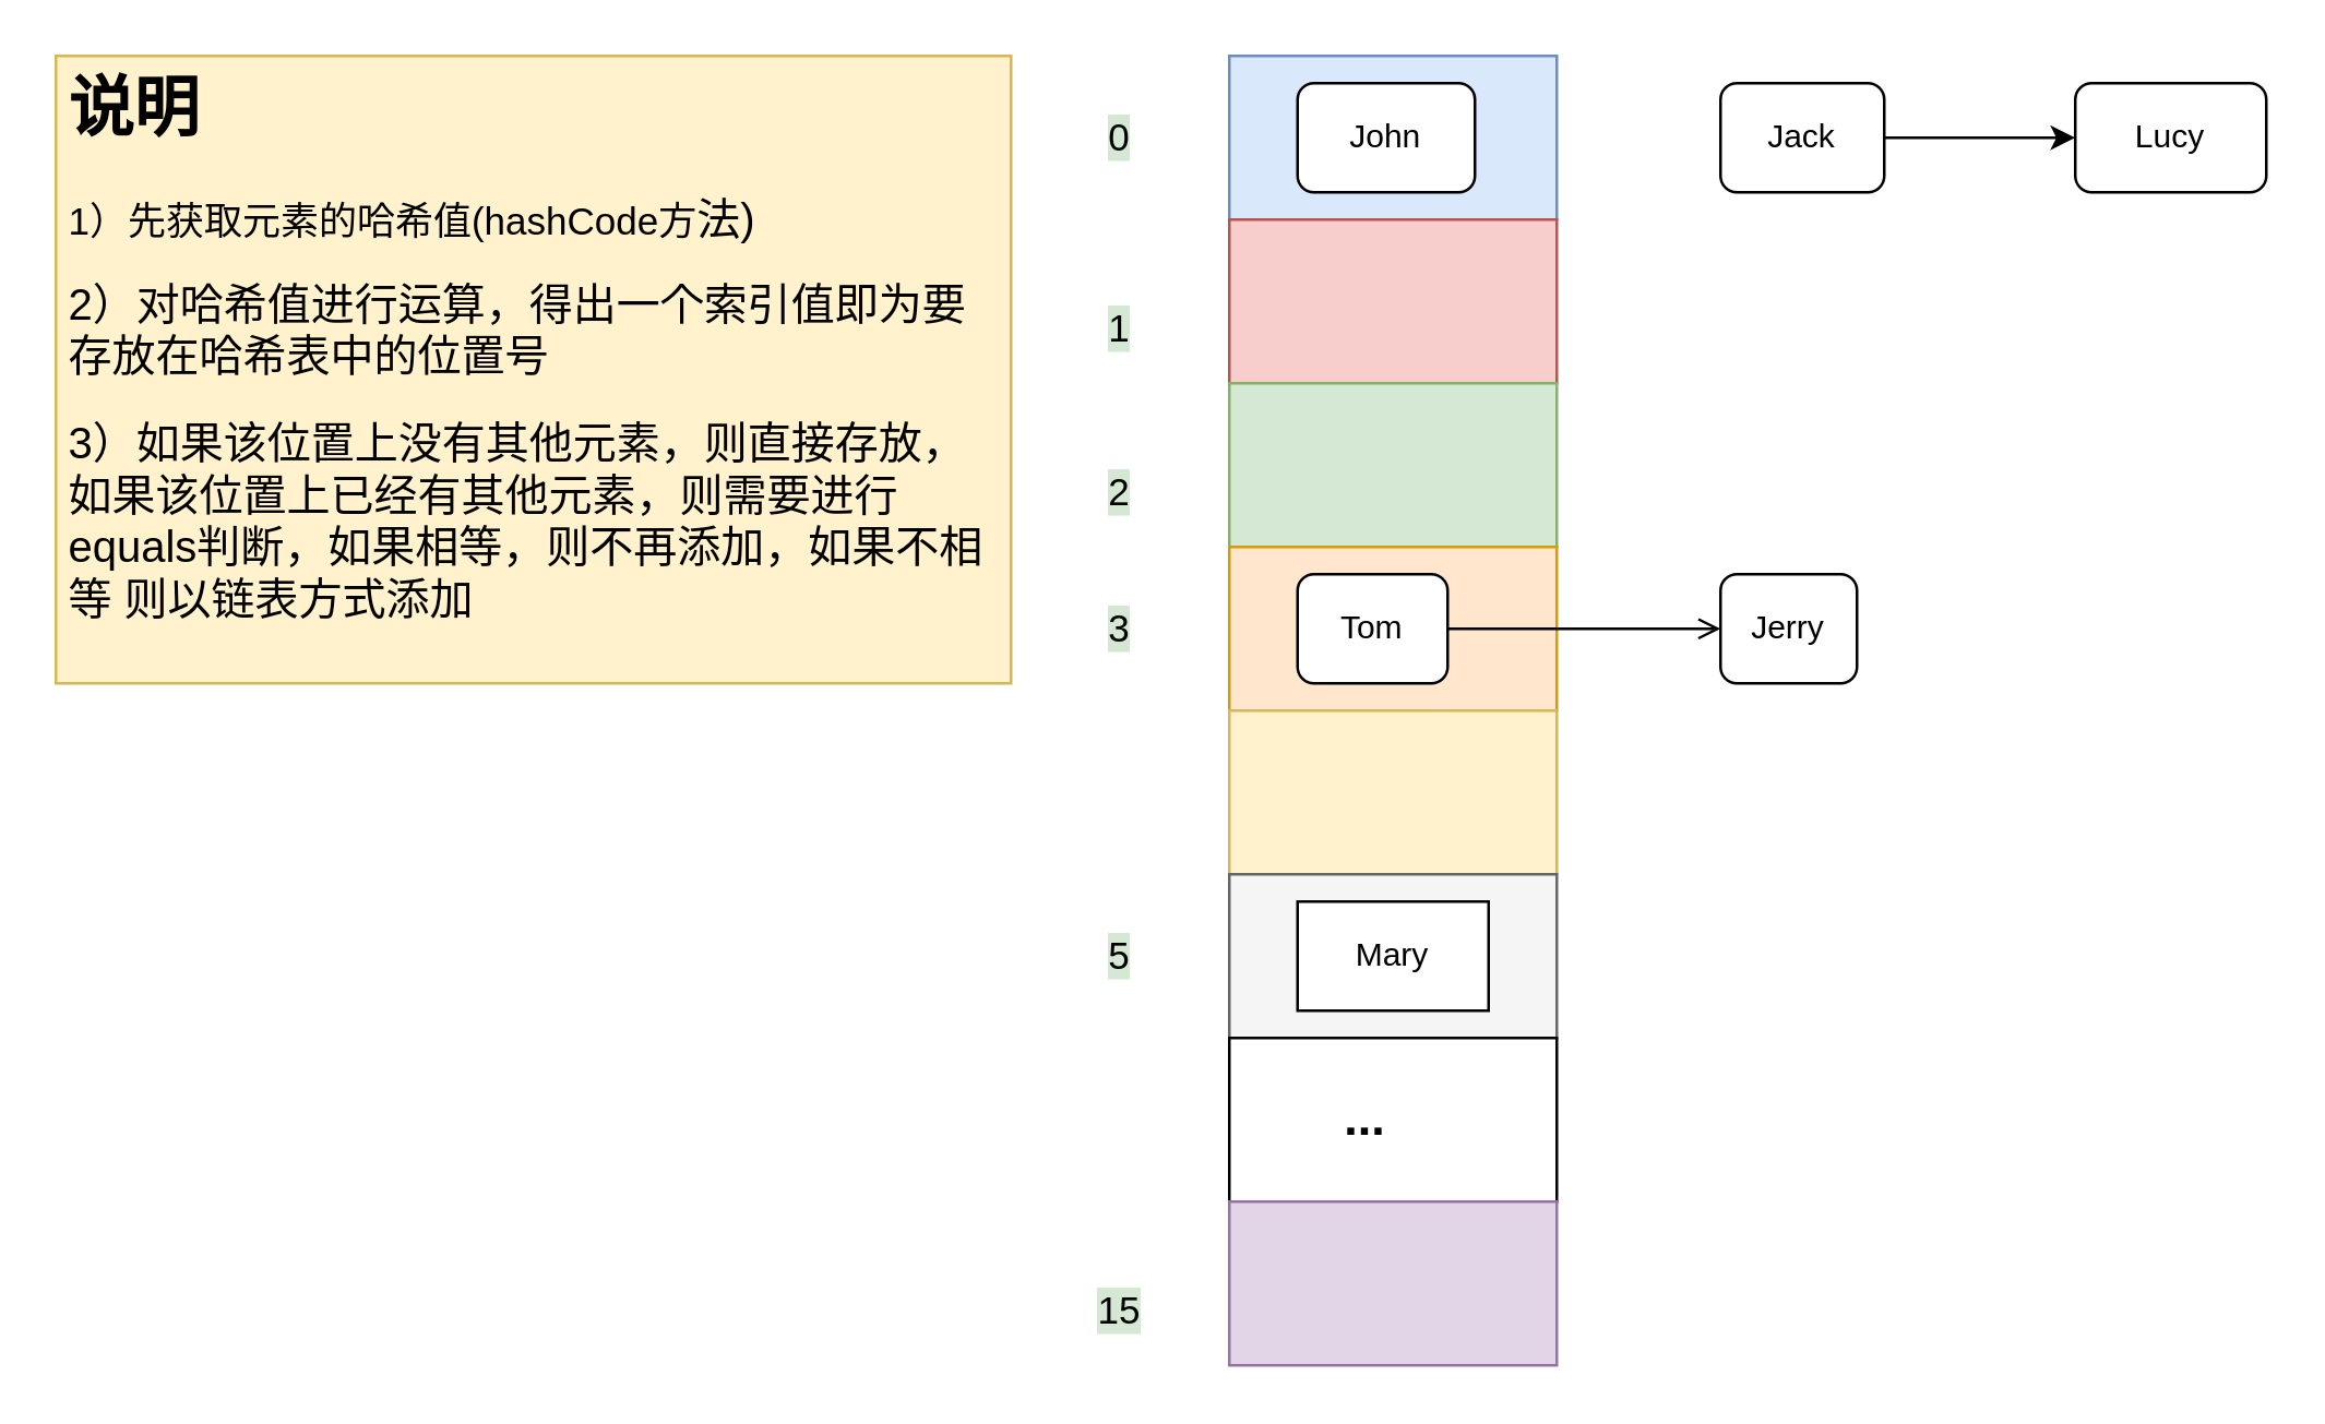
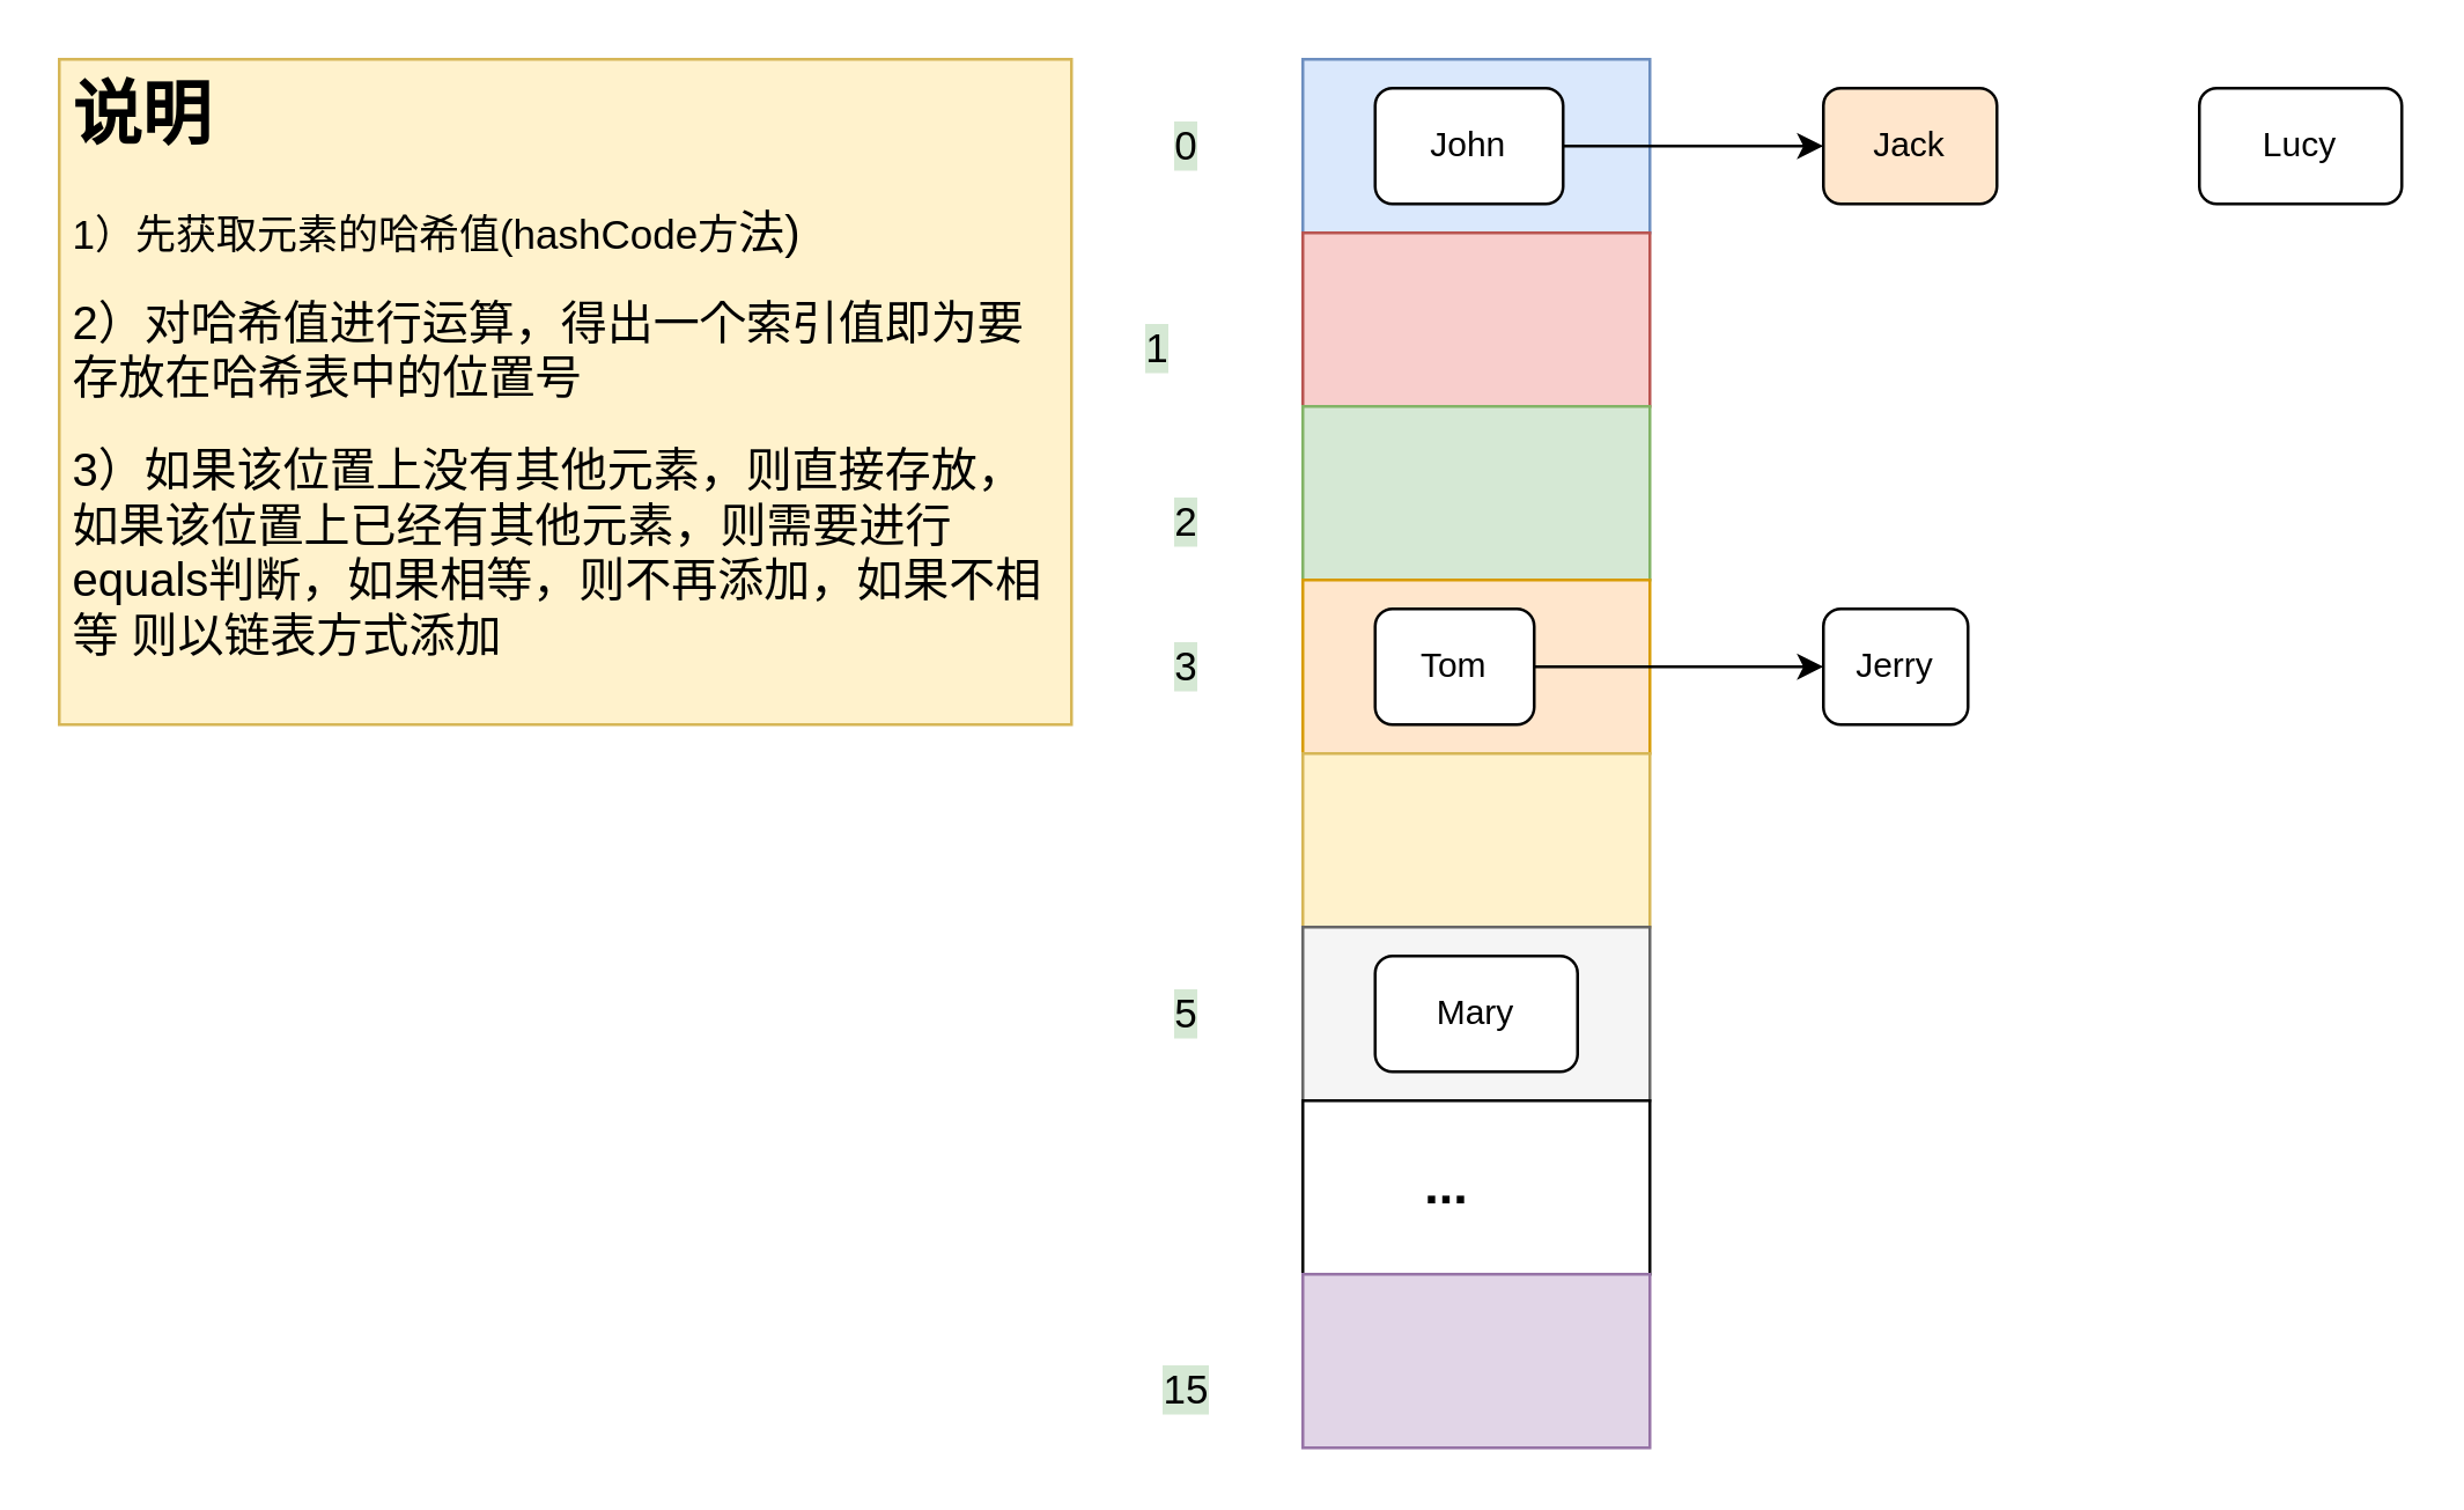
  <mxCell id="0" />
  <mxCell id="1" parent="0" />
  <mxCell id="2" value="&lt;h1&gt;说明&lt;/h1&gt;&lt;p&gt;&lt;font style=&quot;font-size: 14px&quot;&gt;1）先获取元素的哈希值(hashCode方&lt;/font&gt;&lt;span style=&quot;font-size: medium&quot;&gt;法)&lt;/span&gt;&lt;/p&gt;&lt;p&gt;&lt;font size=&quot;3&quot;&gt;2）对哈希值进行运算，得出一个索引&lt;/font&gt;&lt;span style=&quot;font-size: medium&quot;&gt;值即为要存放在哈希表中的位置号&lt;/span&gt;&lt;/p&gt;&lt;p&gt;&lt;font size=&quot;3&quot;&gt;3）如果该位置上没有其他元素，则直&lt;/font&gt;&lt;span style=&quot;font-size: medium&quot;&gt;接存放，&lt;/span&gt;&lt;font size=&quot;3&quot;&gt;如果该位置上已经有其他元素，则需&lt;/font&gt;&lt;span style=&quot;font-size: medium&quot;&gt;要进行equals判断，如果相等，则不再添加，如果不相等 则以链表方式添加&lt;/span&gt;&lt;/p&gt;" style="text;html=1;strokeColor=#d6b656;fillColor=#fff2cc;spacing=5;spacingTop=-20;whiteSpace=wrap;overflow=hidden;rounded=0;" parent="1" vertex="1"><mxGeometry x="20" y="20" width="350" height="230" as="geometry" /></mxCell>
  <mxCell id="3" value="" style="rounded=0;whiteSpace=wrap;html=1;fillColor=#dae8fc;strokeColor=#6c8ebf;" parent="1" vertex="1"><mxGeometry x="450" y="20" width="120" height="60" as="geometry" /></mxCell>
  <mxCell id="4" value="" style="rounded=0;whiteSpace=wrap;html=1;fillColor=#f8cecc;strokeColor=#b85450;" parent="1" vertex="1"><mxGeometry x="450" y="80" width="120" height="60" as="geometry" /></mxCell>
  <mxCell id="5" value="" style="rounded=0;whiteSpace=wrap;html=1;fillColor=#d5e8d4;strokeColor=#82b366;" parent="1" vertex="1"><mxGeometry x="450" y="140" width="120" height="60" as="geometry" /></mxCell>
  <mxCell id="6" value="" style="rounded=0;whiteSpace=wrap;html=1;fillColor=#ffe6cc;strokeColor=#d79b00;" parent="1" vertex="1"><mxGeometry x="450" y="200" width="120" height="60" as="geometry" /></mxCell>
  <mxCell id="7" value="" style="rounded=0;whiteSpace=wrap;html=1;fillColor=#fff2cc;strokeColor=#d6b656;" parent="1" vertex="1"><mxGeometry x="450" y="260" width="120" height="60" as="geometry" /></mxCell>
  <mxCell id="8" value="" style="rounded=0;whiteSpace=wrap;html=1;fillColor=#f5f5f5;strokeColor=#666666;fontColor=#333333;" parent="1" vertex="1"><mxGeometry x="450" y="320" width="120" height="60" as="geometry" /></mxCell>
  <mxCell id="9" value="" style="rounded=0;whiteSpace=wrap;html=1;" parent="1" vertex="1"><mxGeometry x="450" y="380" width="120" height="60" as="geometry" /></mxCell>
  <mxCell id="10" value="" style="rounded=0;whiteSpace=wrap;html=1;fillColor=#e1d5e7;strokeColor=#9673a6;" parent="1" vertex="1"><mxGeometry x="450" y="440" width="120" height="60" as="geometry" /></mxCell>
  <mxCell id="11" value="&lt;font style=&quot;font-size: 14px&quot;&gt;0&lt;/font&gt;" style="text;html=1;strokeColor=none;fillColor=none;align=center;verticalAlign=middle;whiteSpace=wrap;rounded=0;labelBackgroundColor=#D5E8D4;" parent="1" vertex="1"><mxGeometry x="390" y="40" width="40" height="20" as="geometry" /></mxCell>
- <mxCell id="12" value="&lt;font style=&quot;font-size: 14px&quot;&gt;1&lt;/font&gt;" style="text;html=1;strokeColor=none;fillColor=none;align=center;verticalAlign=middle;whiteSpace=wrap;rounded=0;labelBackgroundColor=#D5E8D4;" parent="1" vertex="1"><mxGeometry x="390" y="110" width="40" height="20" as="geometry" /></mxCell>
+ <mxCell id="12" value="&lt;font style=&quot;font-size: 14px&quot;&gt;1&lt;/font&gt;" style="text;html=1;strokeColor=none;fillColor=none;align=center;verticalAlign=middle;whiteSpace=wrap;rounded=0;labelBackgroundColor=#D5E8D4;" parent="1" vertex="1"><mxGeometry x="380" y="110" width="40" height="20" as="geometry" /></mxCell>
  <mxCell id="13" value="&lt;font style=&quot;font-size: 14px&quot;&gt;2&lt;/font&gt;" style="text;html=1;strokeColor=none;fillColor=none;align=center;verticalAlign=middle;whiteSpace=wrap;rounded=0;labelBackgroundColor=#D5E8D4;" parent="1" vertex="1"><mxGeometry x="390" y="170" width="40" height="20" as="geometry" /></mxCell>
  <mxCell id="14" value="&lt;font style=&quot;font-size: 14px&quot;&gt;3&lt;/font&gt;" style="text;html=1;strokeColor=none;fillColor=none;align=center;verticalAlign=middle;whiteSpace=wrap;rounded=0;labelBackgroundColor=#D5E8D4;" parent="1" vertex="1"><mxGeometry x="390" y="220" width="40" height="20" as="geometry" /></mxCell>
  <mxCell id="15" value="&lt;font style=&quot;font-size: 14px&quot;&gt;5&lt;/font&gt;" style="text;html=1;strokeColor=none;fillColor=none;align=center;verticalAlign=middle;whiteSpace=wrap;rounded=0;labelBackgroundColor=#D5E8D4;" parent="1" vertex="1"><mxGeometry x="390" y="340" width="40" height="20" as="geometry" /></mxCell>
  <mxCell id="16" value="&lt;font style=&quot;font-size: 18px&quot;&gt;&lt;b&gt;...&lt;/b&gt;&lt;/font&gt;" style="text;html=1;strokeColor=none;fillColor=none;align=center;verticalAlign=middle;whiteSpace=wrap;rounded=0;labelBackgroundColor=none;" parent="1" vertex="1"><mxGeometry x="480" y="400" width="40" height="20" as="geometry" /></mxCell>
  <mxCell id="17" value="&lt;font style=&quot;font-size: 14px&quot;&gt;15&lt;/font&gt;" style="text;html=1;strokeColor=none;fillColor=none;align=center;verticalAlign=middle;whiteSpace=wrap;rounded=0;labelBackgroundColor=#D5E8D4;" parent="1" vertex="1"><mxGeometry x="390" y="470" width="40" height="20" as="geometry" /></mxCell>
- <mxCell id="18" style="edgeStyle=orthogonalEdgeStyle;rounded=0;orthogonalLoop=1;jettySize=auto;html=1;entryX=0;entryY=0.5;entryDx=0;entryDy=0;endArrow=open;" parent="1" source="19" target="26" edge="1"><mxGeometry relative="1" as="geometry" /></mxCell>
+ <mxCell id="18" style="edgeStyle=orthogonalEdgeStyle;rounded=0;orthogonalLoop=1;jettySize=auto;html=1;entryX=0;entryY=0.5;entryDx=0;entryDy=0;" parent="1" source="19" target="26" edge="1"><mxGeometry relative="1" as="geometry" /></mxCell>
  <mxCell id="19" value="Tom" style="rounded=1;whiteSpace=wrap;html=1;labelBackgroundColor=none;" parent="1" vertex="1"><mxGeometry x="475" y="210" width="55" height="40" as="geometry" /></mxCell>
- <mxCell id="20" style="edgeStyle=orthogonalEdgeStyle;rounded=0;orthogonalLoop=1;jettySize=auto;html=1;entryX=0;entryY=0.5;entryDx=0;entryDy=0;" parent="1" source="21" target="22" edge="1"><mxGeometry relative="1" as="geometry"><mxPoint x="750" y="35" as="targetPoint" /></mxGeometry></mxCell>
- <mxCell id="21" value="Jack" style="rounded=1;whiteSpace=wrap;html=1;labelBackgroundColor=none;" parent="1" vertex="1"><mxGeometry x="630" y="30" width="60" height="40" as="geometry" /></mxCell>
+ <mxCell id="21" value="Jack" style="rounded=1;whiteSpace=wrap;html=1;labelBackgroundColor=none;fillColor=#ffe6cc;" parent="1" vertex="1"><mxGeometry x="630" y="30" width="60" height="40" as="geometry" /></mxCell>
  <mxCell id="22" value="Lucy" style="rounded=1;whiteSpace=wrap;html=1;labelBackgroundColor=none;" parent="1" vertex="1"><mxGeometry x="760" y="30" width="70" height="40" as="geometry" /></mxCell>
+ <mxCell id="23" style="edgeStyle=orthogonalEdgeStyle;rounded=0;orthogonalLoop=1;jettySize=auto;html=1;entryX=0;entryY=0.5;entryDx=0;entryDy=0;" parent="1" source="24" target="21" edge="1"><mxGeometry relative="1" as="geometry" /></mxCell>
  <mxCell id="24" value="John" style="rounded=1;whiteSpace=wrap;html=1;labelBackgroundColor=none;" parent="1" vertex="1"><mxGeometry x="475" y="30" width="65" height="40" as="geometry" /></mxCell>
- <mxCell id="25" value="Mary" style="whiteSpace=wrap;html=1;labelBackgroundColor=none;rounded=0;" parent="1" vertex="1"><mxGeometry x="475" y="330" width="70" height="40" as="geometry" /></mxCell>
+ <mxCell id="25" value="Mary" style="rounded=1;whiteSpace=wrap;html=1;labelBackgroundColor=none;" parent="1" vertex="1"><mxGeometry x="475" y="330" width="70" height="40" as="geometry" /></mxCell>
  <mxCell id="26" value="Jerry" style="rounded=1;whiteSpace=wrap;html=1;labelBackgroundColor=none;" parent="1" vertex="1"><mxGeometry x="630" y="210" width="50" height="40" as="geometry" /></mxCell>
